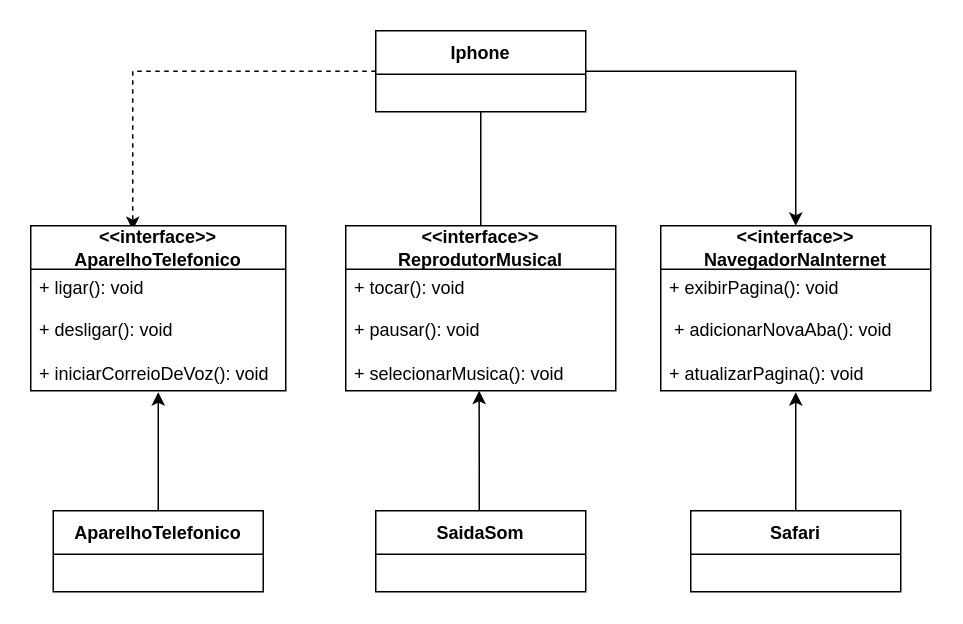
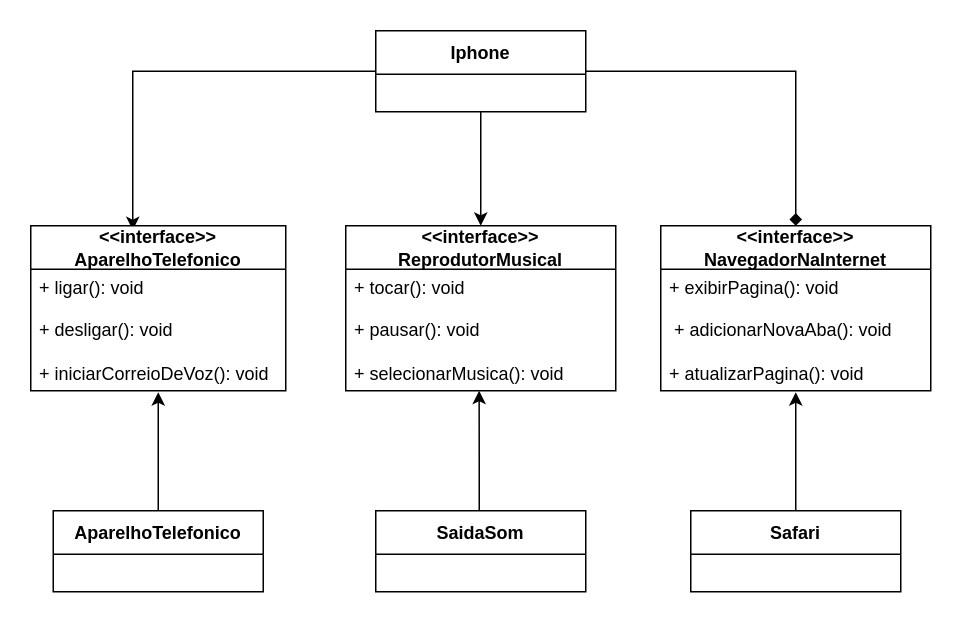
  <mxCell id="0" />
  <mxCell id="1" parent="0" />
- <mxCell id="2" style="edgeStyle=orthogonalEdgeStyle;rounded=0;orthogonalLoop=1;jettySize=auto;html=1;entryX=0.4;entryY=0.027;entryDx=0;entryDy=0;entryPerimeter=0;dashed=1;" edge="1" parent="1" source="5" target="6"><mxGeometry relative="1" as="geometry"><mxPoint x="90" y="150" as="targetPoint" /></mxGeometry></mxCell>
- <mxCell id="3" style="edgeStyle=orthogonalEdgeStyle;rounded=0;orthogonalLoop=1;jettySize=auto;html=1;entryX=0.5;entryY=0;entryDx=0;entryDy=0;" edge="1" parent="1" source="5" target="8"><mxGeometry relative="1" as="geometry" /></mxCell>
- <mxCell id="4" style="edgeStyle=orthogonalEdgeStyle;rounded=0;orthogonalLoop=1;jettySize=auto;html=1;exitX=0.5;exitY=1;exitDx=0;exitDy=0;endArrow=none;" edge="1" parent="1" source="5" target="10"><mxGeometry relative="1" as="geometry" /></mxCell>
+ <mxCell id="2" style="edgeStyle=orthogonalEdgeStyle;rounded=0;orthogonalLoop=1;jettySize=auto;html=1;entryX=0.4;entryY=0.027;entryDx=0;entryDy=0;entryPerimeter=0;" edge="1" parent="1" source="5" target="6"><mxGeometry relative="1" as="geometry"><mxPoint x="90" y="150" as="targetPoint" /></mxGeometry></mxCell>
+ <mxCell id="3" style="edgeStyle=orthogonalEdgeStyle;rounded=0;orthogonalLoop=1;jettySize=auto;html=1;entryX=0.5;entryY=0;entryDx=0;entryDy=0;endArrow=diamond;" edge="1" parent="1" source="5" target="8"><mxGeometry relative="1" as="geometry" /></mxCell>
+ <mxCell id="4" style="edgeStyle=orthogonalEdgeStyle;rounded=0;orthogonalLoop=1;jettySize=auto;html=1;exitX=0.5;exitY=1;exitDx=0;exitDy=0;" edge="1" parent="1" source="5" target="10"><mxGeometry relative="1" as="geometry" /></mxCell>
  <mxCell id="5" value="Iphone" style="swimlane;fontStyle=1;align=center;verticalAlign=middle;childLayout=stackLayout;horizontal=1;startSize=29;horizontalStack=0;resizeParent=1;resizeParentMax=0;resizeLast=0;collapsible=0;marginBottom=0;html=1;whiteSpace=wrap;" vertex="1" parent="1"><mxGeometry x="250" y="20" width="140" height="54" as="geometry" /></mxCell>
  <mxCell id="6" value="&lt;div&gt;&amp;lt;&amp;lt;interface&amp;gt;&amp;gt;&lt;/div&gt;AparelhoTelefonico" style="swimlane;fontStyle=1;align=center;verticalAlign=middle;childLayout=stackLayout;horizontal=1;startSize=29;horizontalStack=0;resizeParent=1;resizeParentMax=0;resizeLast=0;collapsible=0;marginBottom=0;html=1;whiteSpace=wrap;" vertex="1" parent="1"><mxGeometry x="20" y="150" width="170" height="110" as="geometry" /></mxCell>
  <mxCell id="7" value="+ ligar(): void&lt;div&gt;&lt;br&gt;&lt;/div&gt;&lt;div&gt;+ desligar(): void&lt;/div&gt;&lt;div&gt;&lt;br&gt;&lt;/div&gt;&lt;div&gt;+ iniciarCorreioDeVoz(): void&lt;/div&gt;" style="text;html=1;strokeColor=none;fillColor=none;align=left;verticalAlign=middle;spacingLeft=4;spacingRight=4;overflow=hidden;rotatable=0;points=[[0,0.5],[1,0.5]];portConstraint=eastwest;whiteSpace=wrap;" vertex="1" parent="6"><mxGeometry y="29" width="170" height="81" as="geometry" /></mxCell>
  <mxCell id="8" value="&lt;div&gt;&amp;lt;&amp;lt;interface&amp;gt;&amp;gt;&lt;/div&gt;NavegadorNaInternet    " style="swimlane;fontStyle=1;align=center;verticalAlign=middle;childLayout=stackLayout;horizontal=1;startSize=29;horizontalStack=0;resizeParent=1;resizeParentMax=0;resizeLast=0;collapsible=0;marginBottom=0;html=1;whiteSpace=wrap;" vertex="1" parent="1"><mxGeometry x="440" y="150" width="180" height="110" as="geometry" /></mxCell>
  <mxCell id="9" value="+ exibirPagina(): void&lt;div&gt;&lt;br&gt;&lt;/div&gt;&lt;div&gt;&amp;nbsp;+ adicionarNovaAba(): void&lt;/div&gt;&lt;div&gt;&lt;br&gt;&lt;/div&gt;&lt;div&gt;+ atualizarPagina(): void&lt;/div&gt;" style="text;html=1;strokeColor=none;fillColor=none;align=left;verticalAlign=middle;spacingLeft=4;spacingRight=4;overflow=hidden;rotatable=0;points=[[0,0.5],[1,0.5]];portConstraint=eastwest;whiteSpace=wrap;" vertex="1" parent="8"><mxGeometry y="29" width="180" height="81" as="geometry" /></mxCell>
  <mxCell id="10" value="&lt;div&gt;&amp;lt;&amp;lt;interface&amp;gt;&amp;gt;&lt;/div&gt;ReprodutorMusical" style="swimlane;fontStyle=1;align=center;verticalAlign=middle;childLayout=stackLayout;horizontal=1;startSize=29;horizontalStack=0;resizeParent=1;resizeParentMax=0;resizeLast=0;collapsible=0;marginBottom=0;html=1;whiteSpace=wrap;" vertex="1" parent="1"><mxGeometry x="230" y="150" width="180" height="110" as="geometry" /></mxCell>
  <mxCell id="11" value="+ tocar(): void&amp;nbsp;&lt;div&gt;&lt;br&gt;+ pausar(): void&amp;nbsp;&lt;/div&gt;&lt;div&gt;&lt;br&gt;+ selecionarMusica(): void&amp;nbsp;&lt;/div&gt;" style="text;html=1;strokeColor=none;fillColor=none;align=left;verticalAlign=middle;spacingLeft=4;spacingRight=4;overflow=hidden;rotatable=0;points=[[0,0.5],[1,0.5]];portConstraint=eastwest;whiteSpace=wrap;" vertex="1" parent="10"><mxGeometry y="29" width="180" height="81" as="geometry" /></mxCell>
  <mxCell id="12" style="edgeStyle=orthogonalEdgeStyle;rounded=0;orthogonalLoop=1;jettySize=auto;html=1;entryX=0.5;entryY=1.012;entryDx=0;entryDy=0;entryPerimeter=0;" edge="1" parent="1" source="13" target="9"><mxGeometry relative="1" as="geometry"><mxPoint x="530" y="270" as="targetPoint" /></mxGeometry></mxCell>
  <mxCell id="13" value="Safari" style="swimlane;fontStyle=1;align=center;verticalAlign=middle;childLayout=stackLayout;horizontal=1;startSize=29;horizontalStack=0;resizeParent=1;resizeParentMax=0;resizeLast=0;collapsible=0;marginBottom=0;html=1;whiteSpace=wrap;" vertex="1" parent="1"><mxGeometry x="460" y="340" width="140" height="54" as="geometry" /></mxCell>
  <mxCell id="14" value="SaidaSom" style="swimlane;fontStyle=1;align=center;verticalAlign=middle;childLayout=stackLayout;horizontal=1;startSize=29;horizontalStack=0;resizeParent=1;resizeParentMax=0;resizeLast=0;collapsible=0;marginBottom=0;html=1;whiteSpace=wrap;" vertex="1" parent="1"><mxGeometry x="250" y="340" width="140" height="54" as="geometry" /></mxCell>
  <mxCell id="15" style="edgeStyle=orthogonalEdgeStyle;rounded=0;orthogonalLoop=1;jettySize=auto;html=1;entryX=0.494;entryY=1;entryDx=0;entryDy=0;entryPerimeter=0;" edge="1" parent="1" source="14" target="11"><mxGeometry relative="1" as="geometry"><Array as="points"><mxPoint x="319" y="310" /><mxPoint x="319" y="310" /></Array></mxGeometry></mxCell>
  <mxCell id="16" value="AparelhoTelefonico" style="swimlane;fontStyle=1;align=center;verticalAlign=middle;childLayout=stackLayout;horizontal=1;startSize=29;horizontalStack=0;resizeParent=1;resizeParentMax=0;resizeLast=0;collapsible=0;marginBottom=0;html=1;whiteSpace=wrap;" vertex="1" parent="1"><mxGeometry x="35" y="340" width="140" height="54" as="geometry" /></mxCell>
  <mxCell id="17" style="edgeStyle=orthogonalEdgeStyle;rounded=0;orthogonalLoop=1;jettySize=auto;html=1;entryX=0.5;entryY=1.012;entryDx=0;entryDy=0;entryPerimeter=0;" edge="1" parent="1" source="16" target="7"><mxGeometry relative="1" as="geometry"><Array as="points"><mxPoint x="105" y="320" /><mxPoint x="105" y="320" /></Array></mxGeometry></mxCell>
